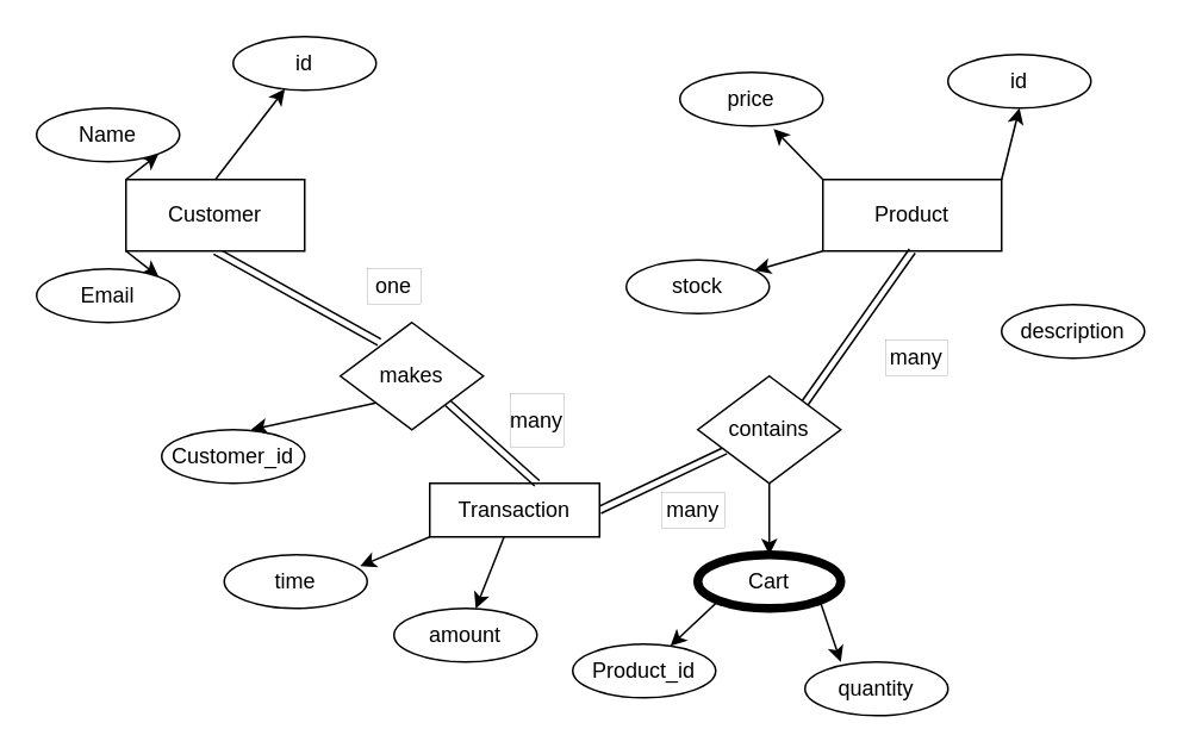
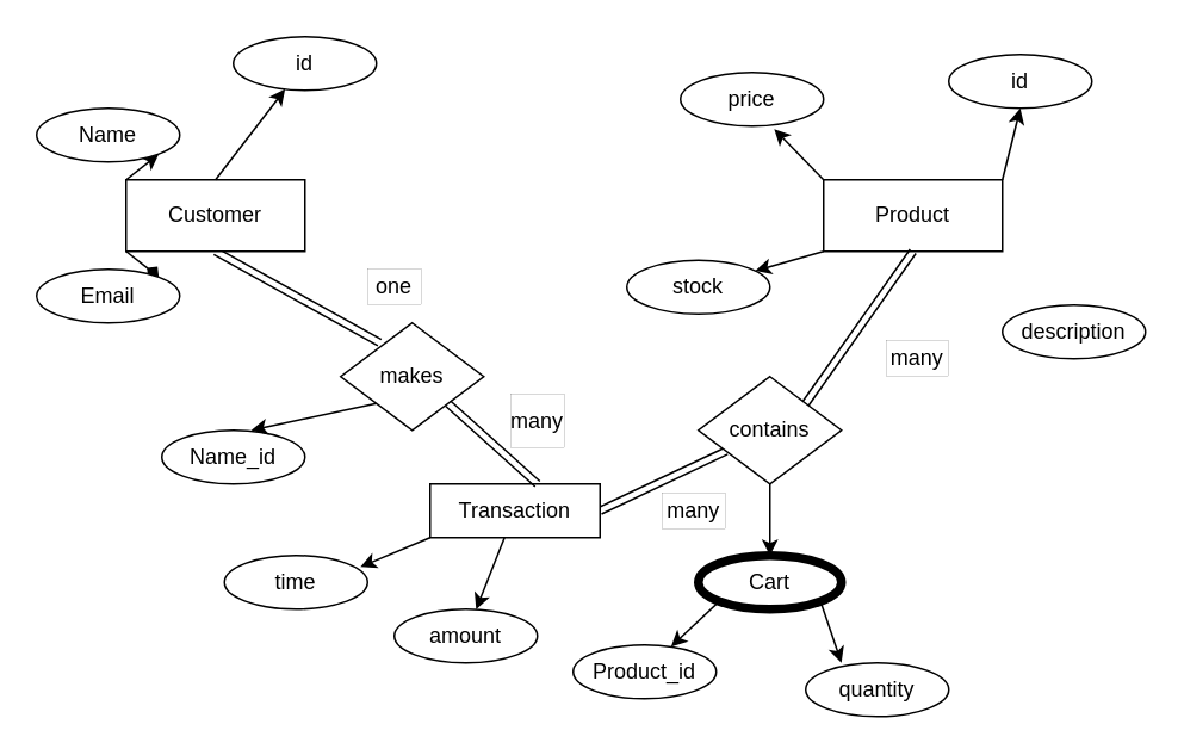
  <mxCell id="0" />
  <mxCell id="1" parent="0" />
  <mxCell id="2" style="edgeStyle=none;html=1;exitX=0;exitY=0;exitDx=0;exitDy=0;entryX=1;entryY=1;entryDx=0;entryDy=0;" edge="1" parent="1" source="5" target="8"><mxGeometry relative="1" as="geometry" /></mxCell>
- <mxCell id="3" style="edgeStyle=none;html=1;exitX=0;exitY=1;exitDx=0;exitDy=0;entryX=1;entryY=0;entryDx=0;entryDy=0;" edge="1" parent="1" source="5" target="9"><mxGeometry relative="1" as="geometry" /></mxCell>
+ <mxCell id="3" style="edgeStyle=none;html=1;exitX=0;exitY=1;exitDx=0;exitDy=0;entryX=1;entryY=0;entryDx=0;entryDy=0;endArrow=diamond;" edge="1" parent="1" source="5" target="9"><mxGeometry relative="1" as="geometry" /></mxCell>
  <mxCell id="4" style="edgeStyle=none;html=1;exitX=0.5;exitY=1;exitDx=0;exitDy=0;entryX=0.272;entryY=0.184;entryDx=0;entryDy=0;entryPerimeter=0;fontSize=1;shape=link;" edge="1" parent="1" source="5" target="31"><mxGeometry relative="1" as="geometry" /></mxCell>
  <mxCell id="5" value="Customer" style="whiteSpace=wrap;html=1;" vertex="1" parent="1"><mxGeometry x="70" y="100" width="100" height="40" as="geometry" /></mxCell>
  <mxCell id="6" value="" style="html=1;exitX=0.5;exitY=0;exitDx=0;exitDy=0;" edge="1" parent="1" source="5" target="7"><mxGeometry relative="1" as="geometry"><mxPoint x="270" y="150" as="sourcePoint" /></mxGeometry></mxCell>
  <mxCell id="7" value="id" style="ellipse;whiteSpace=wrap;html=1;" vertex="1" parent="1"><mxGeometry x="130" y="20" width="80" height="30" as="geometry" /></mxCell>
  <mxCell id="8" value="Name" style="ellipse;whiteSpace=wrap;html=1;" vertex="1" parent="1"><mxGeometry x="20" y="60" width="80" height="30" as="geometry" /></mxCell>
  <mxCell id="9" value="Email" style="ellipse;whiteSpace=wrap;html=1;" vertex="1" parent="1"><mxGeometry x="20" y="150" width="80" height="30" as="geometry" /></mxCell>
  <mxCell id="10" style="edgeStyle=none;html=1;exitX=0;exitY=0;exitDx=0;exitDy=0;entryX=0.655;entryY=1.053;entryDx=0;entryDy=0;entryPerimeter=0;" edge="1" parent="1" source="13" target="15"><mxGeometry relative="1" as="geometry" /></mxCell>
  <mxCell id="11" style="edgeStyle=none;html=1;exitX=1;exitY=0;exitDx=0;exitDy=0;entryX=0.5;entryY=1;entryDx=0;entryDy=0;" edge="1" parent="1" source="13" target="14"><mxGeometry relative="1" as="geometry" /></mxCell>
  <mxCell id="12" style="edgeStyle=none;html=1;exitX=0;exitY=1;exitDx=0;exitDy=0;" edge="1" parent="1" source="13" target="16"><mxGeometry relative="1" as="geometry" /></mxCell>
  <mxCell id="13" value="Product" style="whiteSpace=wrap;html=1;" vertex="1" parent="1"><mxGeometry x="460" y="100" width="100" height="40" as="geometry" /></mxCell>
  <mxCell id="14" value="id" style="ellipse;whiteSpace=wrap;html=1;" vertex="1" parent="1"><mxGeometry x="530" y="30" width="80" height="30" as="geometry" /></mxCell>
  <mxCell id="15" value="price" style="ellipse;whiteSpace=wrap;html=1;" vertex="1" parent="1"><mxGeometry x="380" y="40" width="80" height="30" as="geometry" /></mxCell>
  <mxCell id="16" value="stock" style="ellipse;whiteSpace=wrap;html=1;" vertex="1" parent="1"><mxGeometry x="350" y="145" width="80" height="30" as="geometry" /></mxCell>
  <mxCell id="17" value="description" style="ellipse;whiteSpace=wrap;html=1;" vertex="1" parent="1"><mxGeometry x="560" y="170" width="80" height="30" as="geometry" /></mxCell>
  <mxCell id="18" style="edgeStyle=none;html=1;exitX=0;exitY=1;exitDx=0;exitDy=0;entryX=0.95;entryY=0.213;entryDx=0;entryDy=0;entryPerimeter=0;" edge="1" parent="1" source="21" target="29"><mxGeometry relative="1" as="geometry" /></mxCell>
  <mxCell id="19" style="edgeStyle=none;html=1;" edge="1" parent="1" source="21" target="23"><mxGeometry relative="1" as="geometry" /></mxCell>
  <mxCell id="20" style="edgeStyle=none;html=1;exitX=1;exitY=0.5;exitDx=0;exitDy=0;fontSize=1;shape=link;" edge="1" parent="1" source="21" target="37"><mxGeometry relative="1" as="geometry" /></mxCell>
  <mxCell id="21" value="Transaction" style="whiteSpace=wrap;html=1;" vertex="1" parent="1"><mxGeometry x="240" y="270" width="95" height="30" as="geometry" /></mxCell>
- <mxCell id="22" value="Customer_id" style="ellipse;whiteSpace=wrap;html=1;" vertex="1" parent="1"><mxGeometry x="90" y="240" width="80" height="30" as="geometry" /></mxCell>
+ <mxCell id="22" value="Name_id" style="ellipse;whiteSpace=wrap;html=1;" vertex="1" parent="1"><mxGeometry x="90" y="240" width="80" height="30" as="geometry" /></mxCell>
  <mxCell id="23" value="amount" style="ellipse;whiteSpace=wrap;html=1;" vertex="1" parent="1"><mxGeometry x="220" y="340" width="80" height="30" as="geometry" /></mxCell>
  <mxCell id="24" style="edgeStyle=none;html=1;exitX=0;exitY=1;exitDx=0;exitDy=0;" edge="1" parent="1" source="26" target="27"><mxGeometry relative="1" as="geometry" /></mxCell>
  <mxCell id="25" style="edgeStyle=none;html=1;exitX=1;exitY=1;exitDx=0;exitDy=0;entryX=0.25;entryY=0;entryDx=0;entryDy=0;entryPerimeter=0;" edge="1" parent="1" source="26" target="28"><mxGeometry relative="1" as="geometry" /></mxCell>
  <mxCell id="26" value="Cart" style="ellipse;whiteSpace=wrap;html=1;strokeWidth=5;" vertex="1" parent="1"><mxGeometry x="390" y="310" width="80" height="30" as="geometry" /></mxCell>
  <mxCell id="27" value="Product_id" style="ellipse;whiteSpace=wrap;html=1;" vertex="1" parent="1"><mxGeometry x="320" y="360" width="80" height="30" as="geometry" /></mxCell>
  <mxCell id="28" value="quantity" style="ellipse;whiteSpace=wrap;html=1;" vertex="1" parent="1"><mxGeometry x="450" y="370" width="80" height="30" as="geometry" /></mxCell>
  <mxCell id="29" value="time" style="ellipse;whiteSpace=wrap;html=1;" vertex="1" parent="1"><mxGeometry x="125" y="310" width="80" height="30" as="geometry" /></mxCell>
  <mxCell id="30" style="html=1;exitX=0;exitY=1;exitDx=0;exitDy=0;entryX=0.625;entryY=0;entryDx=0;entryDy=0;entryPerimeter=0;fontSize=1;" edge="1" parent="1" source="31" target="22"><mxGeometry relative="1" as="geometry" /></mxCell>
  <mxCell id="31" value="makes" style="rhombus;whiteSpace=wrap;html=1;strokeWidth=1;" vertex="1" parent="1"><mxGeometry x="190" y="180" width="80" height="60" as="geometry" /></mxCell>
  <mxCell id="32" value="one" style="whiteSpace=wrap;html=1;strokeWidth=0;" vertex="1" parent="1"><mxGeometry x="205" y="150" width="30" height="20" as="geometry" /></mxCell>
  <mxCell id="33" value="" style="edgeStyle=none;html=1;exitX=1;exitY=1;exitDx=0;exitDy=0;entryX=0.632;entryY=0;entryDx=0;entryDy=0;fontSize=1;shape=link;endArrow=none;entryPerimeter=0;" edge="1" parent="1" source="31" target="21"><mxGeometry relative="1" as="geometry"><mxPoint x="250" y="215" as="sourcePoint" /><mxPoint x="270" y="240" as="targetPoint" /></mxGeometry></mxCell>
  <mxCell id="34" value="many" style="whiteSpace=wrap;html=1;strokeWidth=0;" vertex="1" parent="1"><mxGeometry x="285" y="220" width="30" height="30" as="geometry" /></mxCell>
  <mxCell id="35" style="edgeStyle=none;html=1;exitX=1;exitY=0;exitDx=0;exitDy=0;entryX=0.5;entryY=1;entryDx=0;entryDy=0;fontSize=1;shape=link;" edge="1" parent="1" source="37" target="13"><mxGeometry relative="1" as="geometry" /></mxCell>
  <mxCell id="36" style="edgeStyle=none;html=1;exitX=0.5;exitY=1;exitDx=0;exitDy=0;entryX=0.5;entryY=0;entryDx=0;entryDy=0;fontSize=1;" edge="1" parent="1" source="37" target="26"><mxGeometry relative="1" as="geometry"><Array as="points" /></mxGeometry></mxCell>
  <mxCell id="37" value="contains" style="rhombus;whiteSpace=wrap;html=1;strokeWidth=1;" vertex="1" parent="1"><mxGeometry x="390" y="210" width="80" height="60" as="geometry" /></mxCell>
  <mxCell id="38" value="many" style="whiteSpace=wrap;html=1;strokeWidth=0;" vertex="1" parent="1"><mxGeometry x="495" y="190" width="35" height="20" as="geometry" /></mxCell>
  <mxCell id="39" value="many" style="whiteSpace=wrap;html=1;strokeWidth=0;" vertex="1" parent="1"><mxGeometry x="370" y="275" width="35" height="20" as="geometry" /></mxCell>
